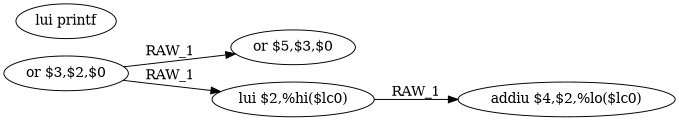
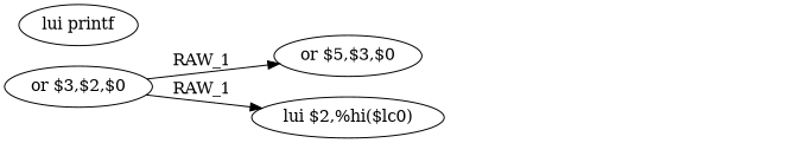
  digraph {
    rankdir=LR
    node [shape=ellipse]
    n1 [label="or $3,$2,$0"]
    n2 [label="or $5,$3,$0"]
    n3 [label="lui $2,%hi($lc0)"]
-   n4 [label="addiu $4,$2,%lo($lc0)"]
    n5 [label="lui printf"]
    n1 -> n2 [label=RAW_1]
    n1 -> n3 [label=RAW_1]
-   n3 -> n4 [label=RAW_1]
  }
